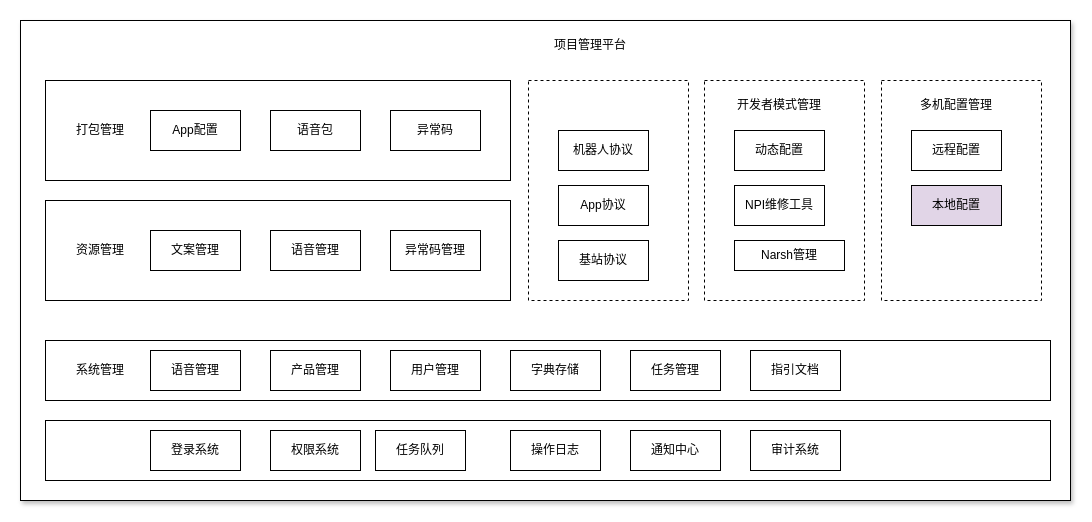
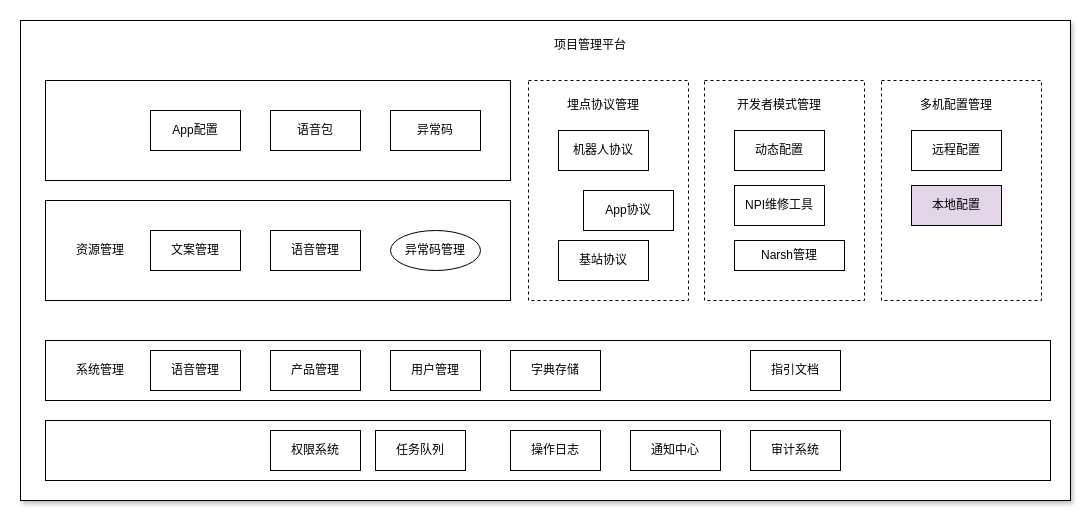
  <mxCell id="0" />
  <mxCell id="1" parent="0" />
  <mxCell id="2" value="" style="rounded=0;whiteSpace=wrap;html=1;shadow=1;" vertex="1" parent="1"><mxGeometry x="20" y="20" width="1050" height="480" as="geometry" /></mxCell>
  <mxCell id="3" value="项目管理平台" style="text;html=1;align=center;verticalAlign=middle;whiteSpace=wrap;rounded=0;" vertex="1" parent="1"><mxGeometry x="540" y="30" width="100" height="30" as="geometry" /></mxCell>
  <mxCell id="4" value="" style="rounded=0;whiteSpace=wrap;html=1;" vertex="1" parent="1"><mxGeometry x="45" y="80" width="465" height="100" as="geometry" /></mxCell>
  <mxCell id="5" value="App配置" style="rounded=0;whiteSpace=wrap;html=1;" vertex="1" parent="1"><mxGeometry x="150" y="110" width="90" height="40" as="geometry" /></mxCell>
  <mxCell id="6" value="语音包" style="rounded=0;whiteSpace=wrap;html=1;" vertex="1" parent="1"><mxGeometry x="270" y="110" width="90" height="40" as="geometry" /></mxCell>
  <mxCell id="7" value="异常码" style="rounded=0;whiteSpace=wrap;html=1;" vertex="1" parent="1"><mxGeometry x="390" y="110" width="90" height="40" as="geometry" /></mxCell>
- <mxCell id="8" value="打包管理" style="text;html=1;align=center;verticalAlign=middle;whiteSpace=wrap;rounded=0;" vertex="1" parent="1"><mxGeometry x="70" y="115" width="60" height="30" as="geometry" /></mxCell>
  <mxCell id="9" value="" style="rounded=0;whiteSpace=wrap;html=1;" vertex="1" parent="1"><mxGeometry x="45" y="200" width="465" height="100" as="geometry" /></mxCell>
  <mxCell id="10" value="文案管理" style="rounded=0;whiteSpace=wrap;html=1;" vertex="1" parent="1"><mxGeometry x="150" y="230" width="90" height="40" as="geometry" /></mxCell>
  <mxCell id="11" value="语音管理" style="rounded=0;whiteSpace=wrap;html=1;" vertex="1" parent="1"><mxGeometry x="270" y="230" width="90" height="40" as="geometry" /></mxCell>
- <mxCell id="12" value="异常码管理" style="rounded=0;whiteSpace=wrap;html=1;" vertex="1" parent="1"><mxGeometry x="390" y="230" width="90" height="40" as="geometry" /></mxCell>
+ <mxCell id="12" value="异常码管理" style="ellipse;whiteSpace=wrap;html=1;" vertex="1" parent="1"><mxGeometry x="390" y="230" width="90" height="40" as="geometry" /></mxCell>
  <mxCell id="13" value="资源管理" style="text;html=1;align=center;verticalAlign=middle;whiteSpace=wrap;rounded=0;" vertex="1" parent="1"><mxGeometry x="70" y="235" width="60" height="30" as="geometry" /></mxCell>
  <mxCell id="14" value="" style="rounded=0;whiteSpace=wrap;html=1;dashed=1;" vertex="1" parent="1"><mxGeometry x="528" y="80" width="160" height="220" as="geometry" /></mxCell>
  <mxCell id="15" value="机器人协议" style="rounded=0;whiteSpace=wrap;html=1;" vertex="1" parent="1"><mxGeometry x="558" y="130" width="90" height="40" as="geometry" /></mxCell>
- <mxCell id="16" value="App协议" style="rounded=0;whiteSpace=wrap;html=1;" vertex="1" parent="1"><mxGeometry x="558" y="185" width="90" height="40" as="geometry" /></mxCell>
+ <mxCell id="16" value="App协议" style="rounded=0;whiteSpace=wrap;html=1;" vertex="1" parent="1"><mxGeometry x="583" y="190" width="90" height="40" as="geometry" /></mxCell>
  <mxCell id="17" value="基站协议" style="rounded=0;whiteSpace=wrap;html=1;" vertex="1" parent="1"><mxGeometry x="558" y="240" width="90" height="40" as="geometry" /></mxCell>
+ <mxCell id="18" value="埋点协议管理" style="text;html=1;align=center;verticalAlign=middle;whiteSpace=wrap;rounded=0;" vertex="1" parent="1"><mxGeometry x="558" y="90" width="90" height="30" as="geometry" /></mxCell>
  <mxCell id="19" value="" style="rounded=0;whiteSpace=wrap;html=1;dashed=1;" vertex="1" parent="1"><mxGeometry x="704" y="80" width="160" height="220" as="geometry" /></mxCell>
  <mxCell id="20" value="动态配置" style="rounded=0;whiteSpace=wrap;html=1;" vertex="1" parent="1"><mxGeometry x="734" y="130" width="90" height="40" as="geometry" /></mxCell>
  <mxCell id="21" value="NPI维修工具" style="rounded=0;whiteSpace=wrap;html=1;" vertex="1" parent="1"><mxGeometry x="734" y="185" width="90" height="40" as="geometry" /></mxCell>
  <mxCell id="22" value="Narsh管理" style="rounded=0;whiteSpace=wrap;html=1;" vertex="1" parent="1"><mxGeometry x="734" y="240" width="110" height="30" as="geometry" /></mxCell>
  <mxCell id="23" value="开发者模式管理" style="text;html=1;align=center;verticalAlign=middle;whiteSpace=wrap;rounded=0;" vertex="1" parent="1"><mxGeometry x="734" y="90" width="90" height="30" as="geometry" /></mxCell>
  <mxCell id="24" value="" style="rounded=0;whiteSpace=wrap;html=1;dashed=1;" vertex="1" parent="1"><mxGeometry x="881" y="80" width="160" height="220" as="geometry" /></mxCell>
  <mxCell id="25" value="远程配置" style="rounded=0;whiteSpace=wrap;html=1;" vertex="1" parent="1"><mxGeometry x="911" y="130" width="90" height="40" as="geometry" /></mxCell>
  <mxCell id="26" value="本地配置" style="rounded=0;whiteSpace=wrap;html=1;fillColor=#e1d5e7;" vertex="1" parent="1"><mxGeometry x="911" y="185" width="90" height="40" as="geometry" /></mxCell>
  <mxCell id="27" value="多机配置管理" style="text;html=1;align=center;verticalAlign=middle;whiteSpace=wrap;rounded=0;" vertex="1" parent="1"><mxGeometry x="911" y="90" width="90" height="30" as="geometry" /></mxCell>
  <mxCell id="28" value="" style="rounded=0;whiteSpace=wrap;html=1;" vertex="1" parent="1"><mxGeometry x="45" y="340" width="1005" height="60" as="geometry" /></mxCell>
  <mxCell id="29" value="系统管理" style="text;html=1;align=center;verticalAlign=middle;whiteSpace=wrap;rounded=0;" vertex="1" parent="1"><mxGeometry x="70" y="355" width="60" height="30" as="geometry" /></mxCell>
  <mxCell id="30" value="语音管理" style="rounded=0;whiteSpace=wrap;html=1;" vertex="1" parent="1"><mxGeometry x="150" y="350" width="90" height="40" as="geometry" /></mxCell>
  <mxCell id="31" value="产品管理" style="rounded=0;whiteSpace=wrap;html=1;" vertex="1" parent="1"><mxGeometry x="270" y="350" width="90" height="40" as="geometry" /></mxCell>
  <mxCell id="32" value="用户管理" style="rounded=0;whiteSpace=wrap;html=1;" vertex="1" parent="1"><mxGeometry x="390" y="350" width="90" height="40" as="geometry" /></mxCell>
  <mxCell id="33" value="字典存储" style="rounded=0;whiteSpace=wrap;html=1;" vertex="1" parent="1"><mxGeometry x="510" y="350" width="90" height="40" as="geometry" /></mxCell>
  <mxCell id="34" value="" style="rounded=0;whiteSpace=wrap;html=1;" vertex="1" parent="1"><mxGeometry x="45" y="420" width="1005" height="60" as="geometry" /></mxCell>
- <mxCell id="35" value="登录系统" style="rounded=0;whiteSpace=wrap;html=1;" vertex="1" parent="1"><mxGeometry x="150" y="430" width="90" height="40" as="geometry" /></mxCell>
  <mxCell id="36" value="权限系统" style="rounded=0;whiteSpace=wrap;html=1;" vertex="1" parent="1"><mxGeometry x="270" y="430" width="90" height="40" as="geometry" /></mxCell>
  <mxCell id="37" value="任务队列" style="rounded=0;whiteSpace=wrap;html=1;" vertex="1" parent="1"><mxGeometry x="375" y="430" width="90" height="40" as="geometry" /></mxCell>
  <mxCell id="38" value="操作日志" style="rounded=0;whiteSpace=wrap;html=1;" vertex="1" parent="1"><mxGeometry x="510" y="430" width="90" height="40" as="geometry" /></mxCell>
  <mxCell id="39" value="通知中心" style="rounded=0;whiteSpace=wrap;html=1;" vertex="1" parent="1"><mxGeometry x="630" y="430" width="90" height="40" as="geometry" /></mxCell>
- <mxCell id="40" value="任务管理" style="rounded=0;whiteSpace=wrap;html=1;" vertex="1" parent="1"><mxGeometry x="630" y="350" width="90" height="40" as="geometry" /></mxCell>
  <mxCell id="41" value="指引文档" style="rounded=0;whiteSpace=wrap;html=1;" vertex="1" parent="1"><mxGeometry x="750" y="350" width="90" height="40" as="geometry" /></mxCell>
  <mxCell id="42" value="审计系统" style="rounded=0;whiteSpace=wrap;html=1;" vertex="1" parent="1"><mxGeometry x="750" y="430" width="90" height="40" as="geometry" /></mxCell>
